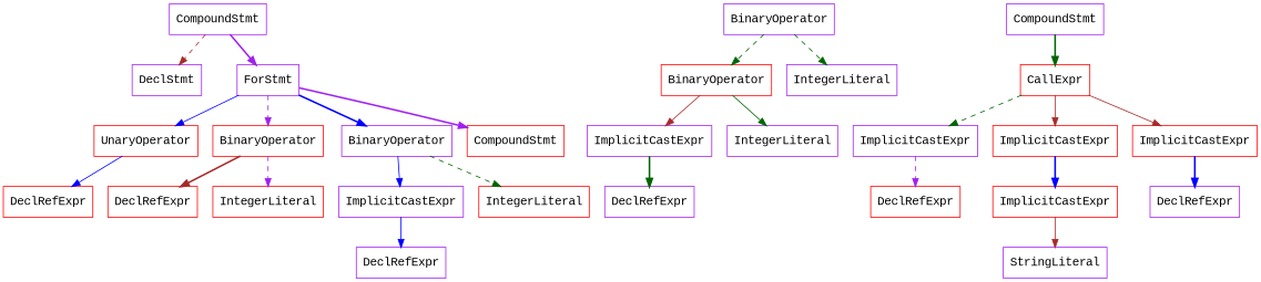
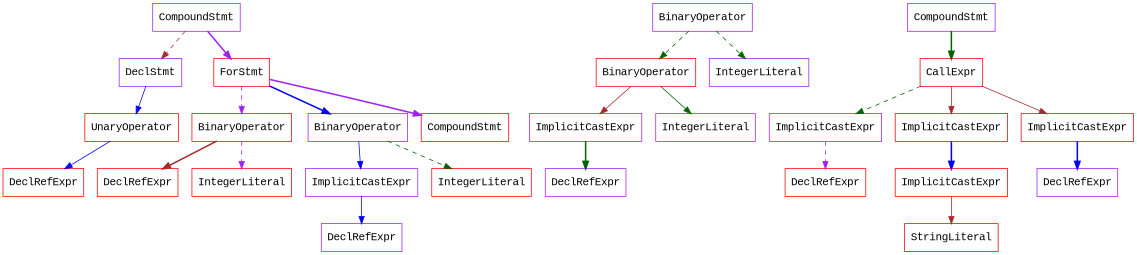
  digraph {
    fontname="Liberation Mono"
    node [color=red fontname="Liberation Mono" shape=record]
    edge [color=blue fontname="Liberation Mono" style=solid]
    n1 [color=purple label="{CompoundStmt}"]
    n2 [color=purple label="{DeclStmt}"]
-   n3 [color=purple label="{ForStmt}"]
+   n3 [label="{ForStmt}"]
    n4 [label="{BinaryOperator}"]
    n5 [color=purple label="{BinaryOperator}"]
    n6 [label="{UnaryOperator}"]
    n7 [label="{CompoundStmt}"]
    n8 [label="{DeclRefExpr}"]
    n9 [label="{IntegerLiteral}"]
    n10 [color=purple label="{ImplicitCastExpr}"]
    n11 [label="{IntegerLiteral}"]
    n12 [label="{DeclRefExpr}"]
    n13 [color=purple label="{DeclRefExpr}"]
    n14 [color=purple label="{BinaryOperator}"]
    n15 [label="{BinaryOperator}"]
    n16 [color=purple label="{IntegerLiteral}"]
    n17 [color=purple label="{CompoundStmt}"]
    n18 [label="{CallExpr}"]
    n19 [color=purple label="{ImplicitCastExpr}"]
    n20 [color=purple label="{IntegerLiteral}"]
    n21 [color=purple label="{ImplicitCastExpr}"]
    n22 [label="{ImplicitCastExpr}"]
    n23 [label="{ImplicitCastExpr}"]
    n24 [color=purple label="{DeclRefExpr}"]
    n25 [label="{DeclRefExpr}"]
    n26 [label="{ImplicitCastExpr}"]
    n27 [color=purple label="{DeclRefExpr}"]
-   n28 [color=purple label="{StringLiteral}"]
+   n28 [label="{StringLiteral}"]
    n1 -> n2 [color=brown style=dashed]
    n1 -> n3 [color=purple style=bold]
    n3 -> n4 [color=purple style=dashed]
    n3 -> n5 [style=bold]
-   n3 -> n6
+   n2 -> n6
    n3 -> n7 [color=purple style=bold]
    n4 -> n8 [color=brown style=bold]
    n4 -> n9 [color=purple style=dashed]
    n5 -> n10
    n5 -> n11 [color=darkgreen style=dashed]
    n6 -> n12
    n10 -> n13
    n14 -> n15 [color=darkgreen style=dashed]
    n14 -> n16 [color=darkgreen style=dashed]
    n15 -> n19 [color=brown]
    n15 -> n20 [color=darkgreen]
    n17 -> n18 [color=darkgreen style=bold]
    n18 -> n21 [color=darkgreen style=dashed]
    n18 -> n22 [color=brown]
    n18 -> n23 [color=brown]
    n19 -> n24 [color=darkgreen style=bold]
    n21 -> n25 [color=purple style=dashed]
    n22 -> n26 [style=bold]
    n23 -> n27 [style=bold]
    n26 -> n28 [color=brown]
  }
